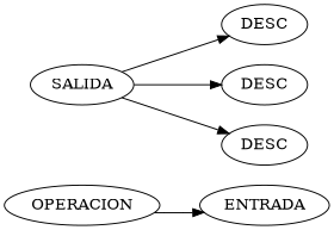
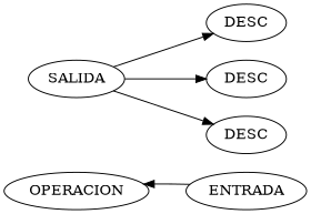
  digraph {
    rankdir=LR
    n1 [label=OPERACION]
    n2 [label=<ENTRADA>]
    n3 [label=SALIDA]
    n4 [label=<DESC>]
    n5 [label=<DESC>]
    n6 [label=<DESC>]
-   n1 -> n2
+   n2 -> n1
    n3 -> n4
    n3 -> n5
    n3 -> n6
  }
